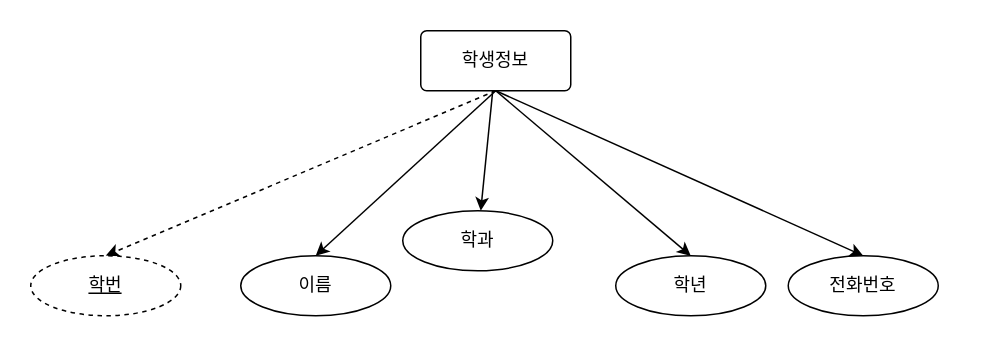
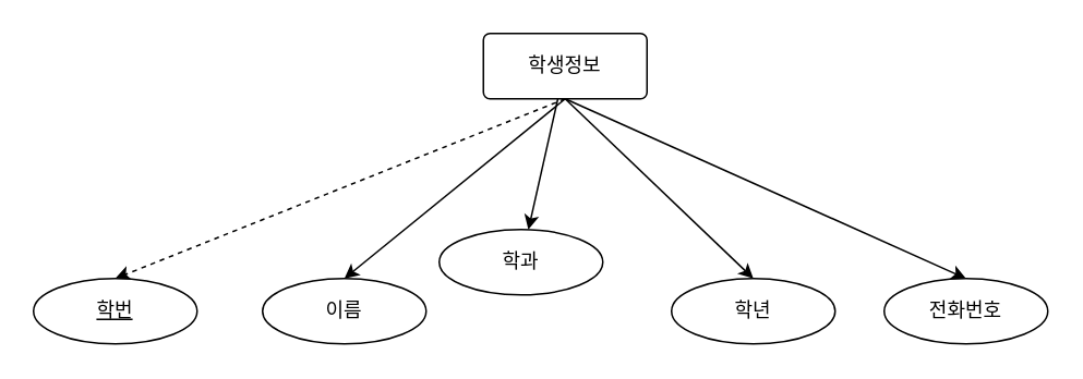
  <mxCell id="0" />
  <mxCell id="1" parent="0" />
  <mxCell id="2" style="rounded=0;orthogonalLoop=1;jettySize=auto;html=1;entryX=0.5;entryY=0;entryDx=0;entryDy=0;exitX=0.5;exitY=1;exitDx=0;exitDy=0;dashed=1;" edge="1" parent="1" source="7" target="8"><mxGeometry relative="1" as="geometry" /></mxCell>
  <mxCell id="3" style="edgeStyle=none;shape=connector;rounded=0;orthogonalLoop=1;jettySize=auto;html=1;entryX=0.5;entryY=0;entryDx=0;entryDy=0;labelBackgroundColor=default;strokeColor=default;fontFamily=Helvetica;fontSize=11;fontColor=default;endArrow=classic;exitX=0.5;exitY=1;exitDx=0;exitDy=0;" edge="1" parent="1" source="7" target="9"><mxGeometry relative="1" as="geometry" /></mxCell>
  <mxCell id="4" style="edgeStyle=none;shape=connector;rounded=0;orthogonalLoop=1;jettySize=auto;html=1;labelBackgroundColor=default;strokeColor=default;fontFamily=Helvetica;fontSize=11;fontColor=default;endArrow=classic;" edge="1" parent="1" source="7" target="11"><mxGeometry relative="1" as="geometry" /></mxCell>
  <mxCell id="5" style="edgeStyle=none;shape=connector;rounded=0;orthogonalLoop=1;jettySize=auto;html=1;entryX=0.5;entryY=0;entryDx=0;entryDy=0;labelBackgroundColor=default;strokeColor=default;fontFamily=Helvetica;fontSize=11;fontColor=default;endArrow=classic;exitX=0.5;exitY=1;exitDx=0;exitDy=0;" edge="1" parent="1" source="7" target="12"><mxGeometry relative="1" as="geometry" /></mxCell>
  <mxCell id="6" style="edgeStyle=none;shape=connector;rounded=0;orthogonalLoop=1;jettySize=auto;html=1;entryX=0.5;entryY=0;entryDx=0;entryDy=0;labelBackgroundColor=default;strokeColor=default;fontFamily=Helvetica;fontSize=11;fontColor=default;endArrow=classic;exitX=0.5;exitY=1;exitDx=0;exitDy=0;" edge="1" parent="1" source="7" target="10"><mxGeometry relative="1" as="geometry" /></mxCell>
- <mxCell id="7" value="학생정보" style="rounded=1;arcSize=10;whiteSpace=wrap;html=1;align=center;" vertex="1" parent="1"><mxGeometry x="280" y="20" width="100" height="40" as="geometry" /></mxCell>
- <mxCell id="8" value="학번" style="ellipse;whiteSpace=wrap;html=1;align=center;fontStyle=4;dashed=1;" vertex="1" parent="1"><mxGeometry x="20" y="170" width="100" height="40" as="geometry" /></mxCell>
+ <mxCell id="7" value="학생정보" style="rounded=1;arcSize=10;whiteSpace=wrap;html=1;align=center;" vertex="1" parent="1"><mxGeometry x="295" y="20" width="100" height="40" as="geometry" /></mxCell>
+ <mxCell id="8" value="학번" style="ellipse;whiteSpace=wrap;html=1;align=center;fontStyle=4;" vertex="1" parent="1"><mxGeometry x="20" y="170" width="100" height="40" as="geometry" /></mxCell>
  <mxCell id="9" value="이름" style="ellipse;whiteSpace=wrap;html=1;align=center;" vertex="1" parent="1"><mxGeometry x="160" y="170" width="100" height="40" as="geometry" /></mxCell>
- <mxCell id="10" value="전화번호" style="ellipse;whiteSpace=wrap;html=1;align=center;" vertex="1" parent="1"><mxGeometry x="525" y="170" width="100" height="40" as="geometry" /></mxCell>
+ <mxCell id="10" value="전화번호" style="ellipse;whiteSpace=wrap;html=1;align=center;" vertex="1" parent="1"><mxGeometry x="540" y="170" width="100" height="40" as="geometry" /></mxCell>
  <mxCell id="11" value="학과" style="ellipse;whiteSpace=wrap;html=1;align=center;" vertex="1" parent="1"><mxGeometry x="268" y="140" width="100" height="40" as="geometry" /></mxCell>
  <mxCell id="12" value="학년" style="ellipse;whiteSpace=wrap;html=1;align=center;" vertex="1" parent="1"><mxGeometry x="410" y="170" width="100" height="40" as="geometry" /></mxCell>
